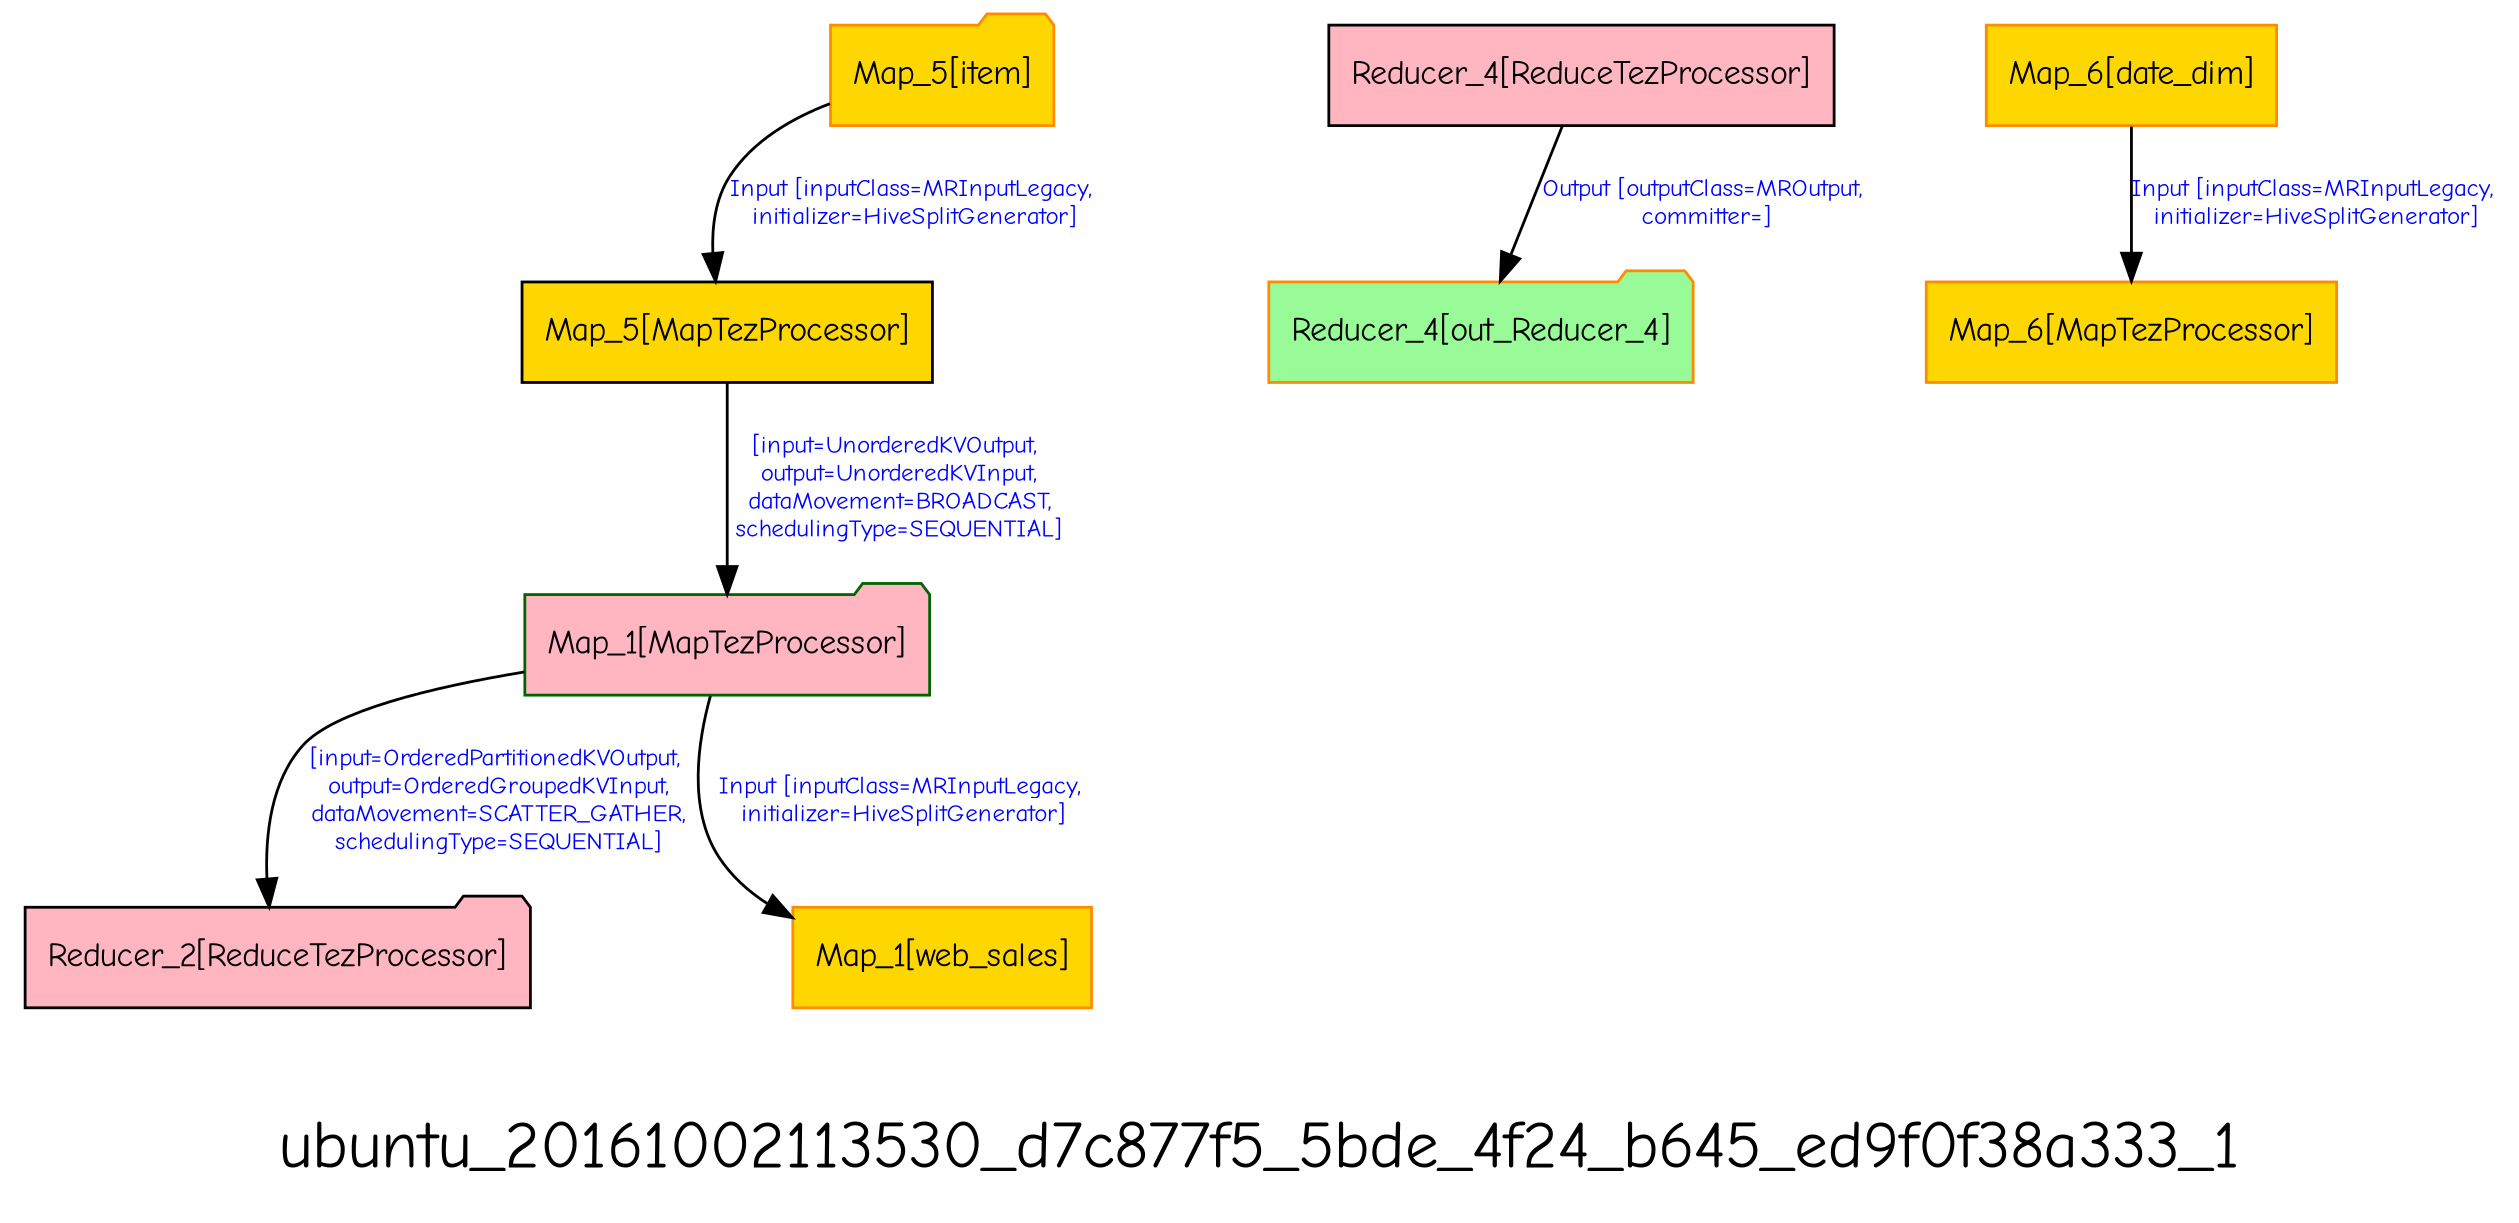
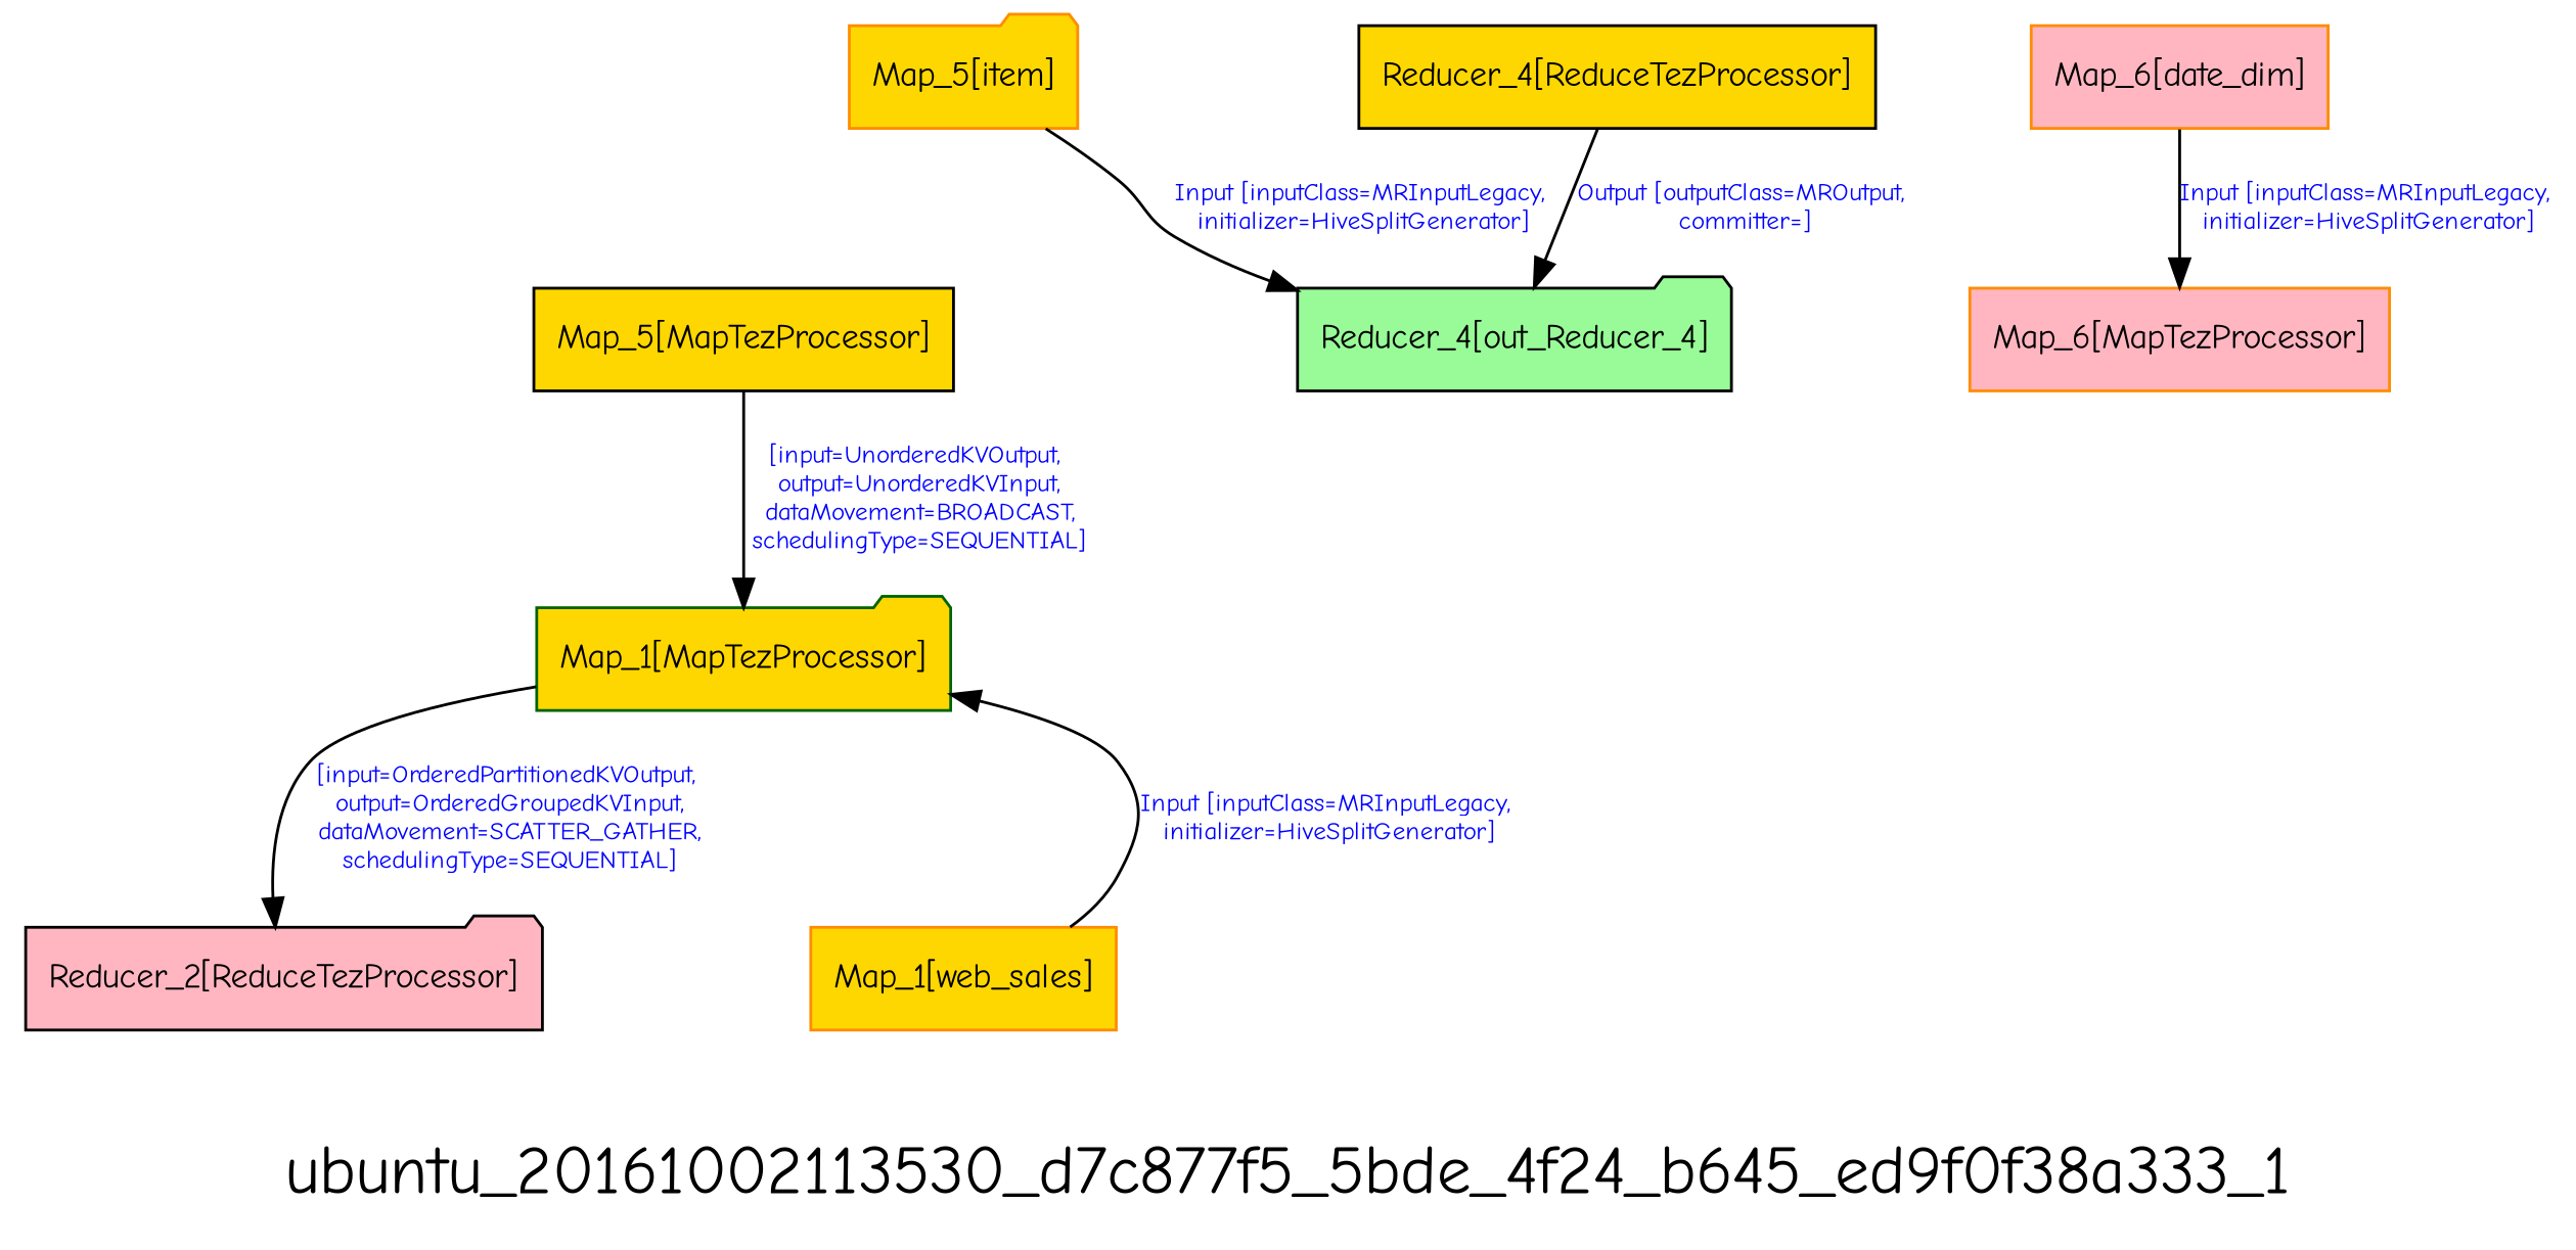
  digraph {
    fontname="Comic Neue"
    fontsize=24
    label=ubuntu_20161002113530_d7c877f5_5bde_4f24_b645_ed9f0f38a333_1
    node [color=darkorange fillcolor=gold fontname="Comic Neue" fontsize=12 shape=box style=filled]
    edge [fontcolor=blue fontname="Comic Neue" fontsize=9]
    n1 [color=black label="Map_5[MapTezProcessor]"]
-   n2 [color=darkgreen fillcolor=lightpink label="Map_1[MapTezProcessor]" shape=folder]
+   n2 [color=darkgreen label="Map_1[MapTezProcessor]" shape=folder]
    n3 [color=black fillcolor=lightpink label="Reducer_2[ReduceTezProcessor]" shape=folder]
-   n4 [color=black fillcolor=lightpink label="Reducer_4[ReduceTezProcessor]"]
-   n5 [fillcolor=palegreen label="Reducer_4[out_Reducer_4]" shape=folder]
+   n4 [color=black label="Reducer_4[ReduceTezProcessor]"]
+   n5 [color=black fillcolor=palegreen label="Reducer_4[out_Reducer_4]" shape=folder]
    n6 [label="Map_5[item]" shape=folder]
-   n7 [label="Map_6[MapTezProcessor]"]
+   n7 [fillcolor=lightpink label="Map_6[MapTezProcessor]"]
    n8 [label="Map_1[web_sales]"]
-   n9 [label="Map_6[date_dim]"]
+   n9 [fillcolor=lightpink label="Map_6[date_dim]"]
    n1 -> n2 [label="[input=UnorderedKVOutput,\n output=UnorderedKVInput,\n dataMovement=BROADCAST,\n schedulingType=SEQUENTIAL]"]
    n2 -> n3 [label="[input=OrderedPartitionedKVOutput,\n output=OrderedGroupedKVInput,\n dataMovement=SCATTER_GATHER,\n schedulingType=SEQUENTIAL]"]
    n4 -> n5 [label="Output [outputClass=MROutput,\n committer=]"]
-   n6 -> n1 [label="Input [inputClass=MRInputLegacy,\n initializer=HiveSplitGenerator]"]
-   n2 -> n8 [label="Input [inputClass=MRInputLegacy,\n initializer=HiveSplitGenerator]"]
+   n6 -> n5 [label="Input [inputClass=MRInputLegacy,\n initializer=HiveSplitGenerator]"]
+   n8 -> n2 [label="Input [inputClass=MRInputLegacy,\n initializer=HiveSplitGenerator]"]
    n9 -> n7 [label="Input [inputClass=MRInputLegacy,\n initializer=HiveSplitGenerator]"]
  }
